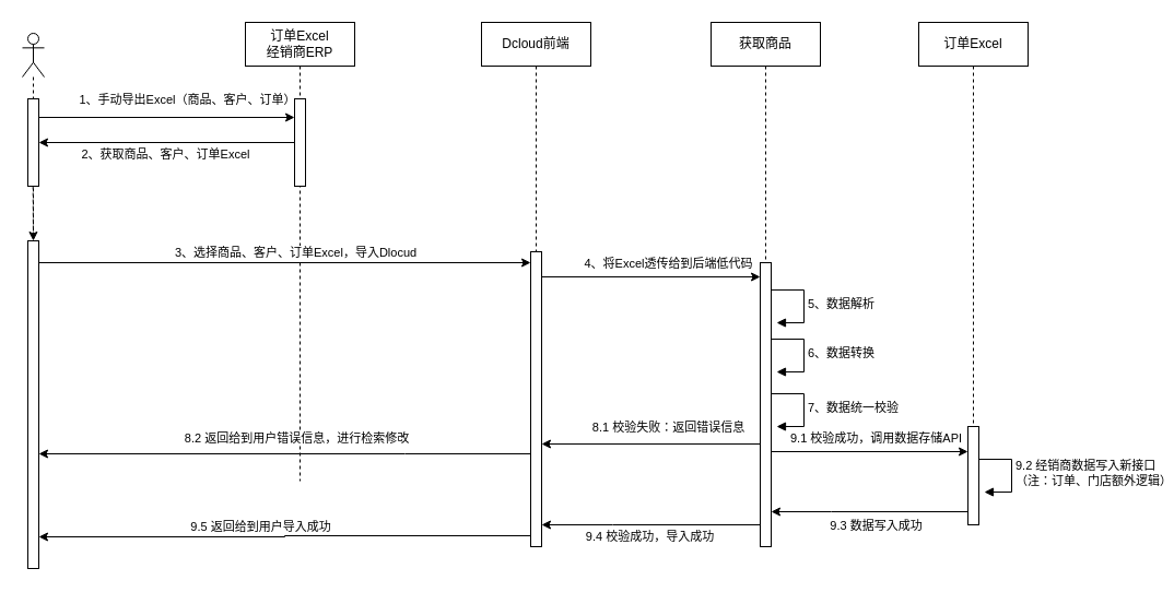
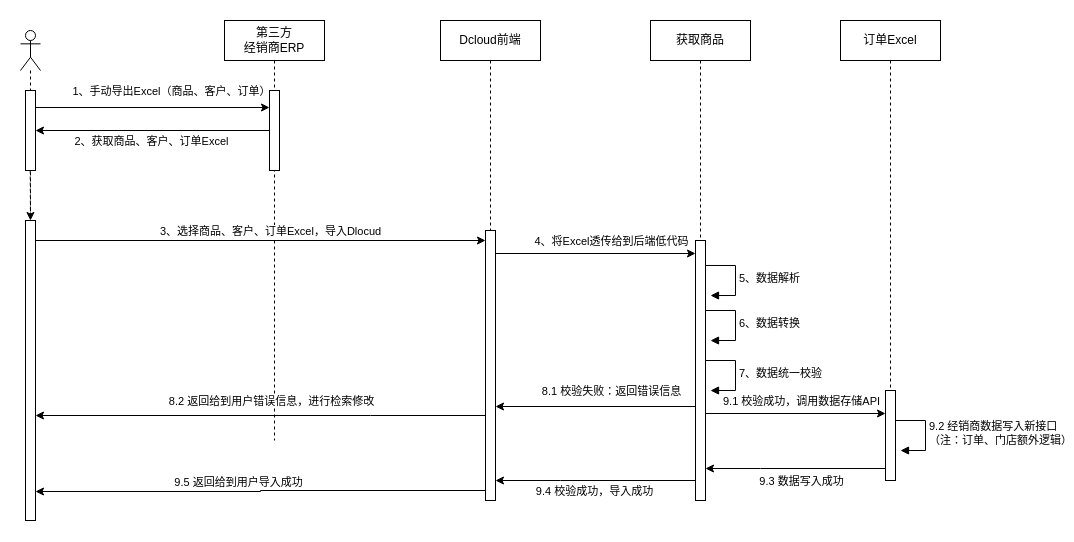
  <mxCell id="0" />
  <mxCell id="1" parent="0" />
  <mxCell id="2" value="" style="shape=umlLifeline;perimeter=lifelinePerimeter;whiteSpace=wrap;html=1;container=1;dropTarget=0;collapsible=0;recursiveResize=0;outlineConnect=0;portConstraint=eastwest;newEdgeStyle={&quot;curved&quot;:0,&quot;rounded&quot;:0};participant=umlActor;movable=0;resizable=0;rotatable=0;deletable=0;editable=0;locked=1;connectable=0;" vertex="1" parent="1"><mxGeometry x="20" y="30" width="20" height="400" as="geometry" /></mxCell>
- <mxCell id="3" value="订单Excel&lt;br&gt;经销商ERP" style="shape=umlLifeline;perimeter=lifelinePerimeter;whiteSpace=wrap;html=1;container=1;dropTarget=0;collapsible=0;recursiveResize=0;outlineConnect=0;portConstraint=eastwest;newEdgeStyle={&quot;curved&quot;:0,&quot;rounded&quot;:0};movable=0;resizable=0;rotatable=0;deletable=0;editable=0;locked=1;connectable=0;" vertex="1" parent="1"><mxGeometry x="224" y="20" width="100" height="420" as="geometry" /></mxCell>
+ <mxCell id="3" value="第三方&lt;br&gt;经销商ERP" style="shape=umlLifeline;perimeter=lifelinePerimeter;whiteSpace=wrap;html=1;container=1;dropTarget=0;collapsible=0;recursiveResize=0;outlineConnect=0;portConstraint=eastwest;newEdgeStyle={&quot;curved&quot;:0,&quot;rounded&quot;:0};movable=0;resizable=0;rotatable=0;deletable=0;editable=0;locked=1;connectable=0;" vertex="1" parent="1"><mxGeometry x="224" y="20" width="100" height="420" as="geometry" /></mxCell>
  <mxCell id="4" value="Dcloud前端" style="shape=umlLifeline;perimeter=lifelinePerimeter;whiteSpace=wrap;html=1;container=1;dropTarget=0;collapsible=0;recursiveResize=0;outlineConnect=0;portConstraint=eastwest;newEdgeStyle={&quot;curved&quot;:0,&quot;rounded&quot;:0};movable=0;resizable=0;rotatable=0;deletable=0;editable=0;locked=1;connectable=0;" vertex="1" parent="1"><mxGeometry x="440" y="20" width="100" height="420" as="geometry" /></mxCell>
  <mxCell id="5" value="获取商品" style="shape=umlLifeline;perimeter=lifelinePerimeter;whiteSpace=wrap;html=1;container=1;dropTarget=0;collapsible=0;recursiveResize=0;outlineConnect=0;portConstraint=eastwest;newEdgeStyle={&quot;curved&quot;:0,&quot;rounded&quot;:0};movable=0;resizable=0;rotatable=0;deletable=0;editable=0;locked=1;connectable=0;" vertex="1" parent="1"><mxGeometry x="650" y="20" width="100" height="420" as="geometry" /></mxCell>
  <mxCell id="6" value="订单Excel" style="shape=umlLifeline;perimeter=lifelinePerimeter;whiteSpace=wrap;html=1;container=1;dropTarget=0;collapsible=0;recursiveResize=0;outlineConnect=0;portConstraint=eastwest;newEdgeStyle={&quot;curved&quot;:0,&quot;rounded&quot;:0};movable=1;resizable=1;rotatable=1;deletable=1;editable=1;locked=0;connectable=1;" vertex="1" parent="1"><mxGeometry x="840" y="20" width="100" height="420" as="geometry" /></mxCell>
  <mxCell id="7" value="" style="edgeStyle=orthogonalEdgeStyle;rounded=0;orthogonalLoop=1;jettySize=auto;html=1;curved=0;" edge="1" parent="1"><mxGeometry relative="1" as="geometry"><mxPoint x="35" y="107" as="sourcePoint" /><mxPoint x="269" y="107" as="targetPoint" /></mxGeometry></mxCell>
  <mxCell id="8" value="1、手动导出Excel（商品、客户、订单）" style="edgeLabel;html=1;align=center;verticalAlign=middle;resizable=0;points=[];" vertex="1" connectable="0" parent="7"><mxGeometry x="-0.184" y="-2" relative="1" as="geometry"><mxPoint x="40" y="-19" as="offset" /></mxGeometry></mxCell>
  <mxCell id="9" value="" style="html=1;points=[[0,0,0,0,5],[0,1,0,0,-5],[1,0,0,0,5],[1,1,0,0,-5]];perimeter=orthogonalPerimeter;outlineConnect=0;targetShapes=umlLifeline;portConstraint=eastwest;newEdgeStyle={&quot;curved&quot;:0,&quot;rounded&quot;:0};" vertex="1" parent="1"><mxGeometry x="25" y="90" width="10" height="80" as="geometry" /></mxCell>
  <mxCell id="10" style="edgeStyle=orthogonalEdgeStyle;rounded=0;orthogonalLoop=1;jettySize=auto;html=1;curved=0;" edge="1" parent="1" source="12" target="9"><mxGeometry relative="1" as="geometry" /></mxCell>
  <mxCell id="11" value="2、获取商品、客户、订单Excel" style="edgeLabel;html=1;align=center;verticalAlign=middle;resizable=0;points=[];" vertex="1" connectable="0" parent="10"><mxGeometry x="0.388" y="-1" relative="1" as="geometry"><mxPoint x="43" y="11" as="offset" /></mxGeometry></mxCell>
  <mxCell id="12" value="" style="html=1;points=[[0,0,0,0,5],[0,1,0,0,-5],[1,0,0,0,5],[1,1,0,0,-5]];perimeter=orthogonalPerimeter;outlineConnect=0;targetShapes=umlLifeline;portConstraint=eastwest;newEdgeStyle={&quot;curved&quot;:0,&quot;rounded&quot;:0};" vertex="1" parent="1"><mxGeometry x="269" y="90" width="10" height="80" as="geometry" /></mxCell>
  <mxCell id="13" value="" style="edgeStyle=orthogonalEdgeStyle;rounded=0;orthogonalLoop=1;jettySize=auto;html=1;curved=0;" edge="1" parent="1"><mxGeometry relative="1" as="geometry"><mxPoint x="35" y="240" as="sourcePoint" /><mxPoint x="485" y="240" as="targetPoint" /></mxGeometry></mxCell>
  <mxCell id="14" value="3、选择商品、客户、订单Excel，导入Dlocud" style="edgeLabel;html=1;align=center;verticalAlign=middle;resizable=0;points=[];" vertex="1" connectable="0" parent="13"><mxGeometry x="-0.009" y="4" relative="1" as="geometry"><mxPoint x="11" y="-6" as="offset" /></mxGeometry></mxCell>
  <mxCell id="15" value="" style="edgeStyle=orthogonalEdgeStyle;rounded=0;orthogonalLoop=1;jettySize=auto;html=1;curved=0;" edge="1" parent="1"><mxGeometry relative="1" as="geometry"><mxPoint x="495" y="253" as="sourcePoint" /><mxPoint x="695" y="253" as="targetPoint" /></mxGeometry></mxCell>
  <mxCell id="16" value="4、将Excel透传给到后端低代码" style="edgeLabel;html=1;align=center;verticalAlign=middle;resizable=0;points=[];" vertex="1" connectable="0" parent="15"><mxGeometry x="-0.198" y="4" relative="1" as="geometry"><mxPoint x="35" y="-9" as="offset" /></mxGeometry></mxCell>
  <mxCell id="17" style="edgeStyle=orthogonalEdgeStyle;rounded=0;orthogonalLoop=1;jettySize=auto;html=1;curved=0;" edge="1" parent="1" target="30"><mxGeometry relative="1" as="geometry"><mxPoint x="40" y="489.9" as="targetPoint" /><mxPoint x="485" y="490" as="sourcePoint" /><Array as="points"><mxPoint x="260" y="491" /></Array></mxGeometry></mxCell>
  <mxCell id="18" value="9.5 返回给到用户导入成功" style="edgeLabel;html=1;align=center;verticalAlign=middle;resizable=0;points=[];" vertex="1" connectable="0" parent="17"><mxGeometry x="0.244" y="-1" relative="1" as="geometry"><mxPoint x="32" y="-9" as="offset" /></mxGeometry></mxCell>
  <mxCell id="19" value="" style="html=1;points=[[0,0,0,0,5],[0,1,0,0,-5],[1,0,0,0,5],[1,1,0,0,-5]];perimeter=orthogonalPerimeter;outlineConnect=0;targetShapes=umlLifeline;portConstraint=eastwest;newEdgeStyle={&quot;curved&quot;:0,&quot;rounded&quot;:0};" vertex="1" parent="1"><mxGeometry x="485" y="230" width="10" height="270" as="geometry" /></mxCell>
  <mxCell id="20" style="edgeStyle=orthogonalEdgeStyle;rounded=0;orthogonalLoop=1;jettySize=auto;html=1;curved=0;" edge="1" parent="1"><mxGeometry relative="1" as="geometry"><mxPoint x="695" y="406" as="sourcePoint" /><mxPoint x="495" y="406" as="targetPoint" /></mxGeometry></mxCell>
  <mxCell id="21" value="8.1 校验失败：返回错误信息" style="edgeLabel;html=1;align=center;verticalAlign=middle;resizable=0;points=[];" vertex="1" connectable="0" parent="20"><mxGeometry x="0.201" y="2" relative="1" as="geometry"><mxPoint x="35" y="-18" as="offset" /></mxGeometry></mxCell>
  <mxCell id="22" value="" style="edgeStyle=orthogonalEdgeStyle;rounded=0;orthogonalLoop=1;jettySize=auto;html=1;curved=0;" edge="1" parent="1"><mxGeometry relative="1" as="geometry"><mxPoint x="705" y="413" as="sourcePoint" /><mxPoint x="885" y="413" as="targetPoint" /></mxGeometry></mxCell>
  <mxCell id="23" value="9.1 校验成功，调用数据存储API" style="edgeLabel;html=1;align=center;verticalAlign=middle;resizable=0;points=[];" vertex="1" connectable="0" parent="22"><mxGeometry x="-0.291" y="-1" relative="1" as="geometry"><mxPoint x="31" y="-14" as="offset" /></mxGeometry></mxCell>
  <mxCell id="24" style="edgeStyle=orthogonalEdgeStyle;rounded=0;orthogonalLoop=1;jettySize=auto;html=1;curved=0;" edge="1" parent="1" source="26" target="19"><mxGeometry relative="1" as="geometry"><Array as="points"><mxPoint x="560" y="480" /><mxPoint x="560" y="480" /></Array></mxGeometry></mxCell>
  <mxCell id="25" value="9.4 校验成功，导入成功" style="edgeLabel;html=1;align=center;verticalAlign=middle;resizable=0;points=[];" vertex="1" connectable="0" parent="24"><mxGeometry x="0.025" y="-3" relative="1" as="geometry"><mxPoint y="13" as="offset" /></mxGeometry></mxCell>
  <mxCell id="26" value="" style="html=1;points=[[0,0,0,0,5],[0,1,0,0,-5],[1,0,0,0,5],[1,1,0,0,-5]];perimeter=orthogonalPerimeter;outlineConnect=0;targetShapes=umlLifeline;portConstraint=eastwest;newEdgeStyle={&quot;curved&quot;:0,&quot;rounded&quot;:0};" vertex="1" parent="1"><mxGeometry x="695" y="240" width="10" height="260" as="geometry" /></mxCell>
  <mxCell id="27" value="5、数据解析" style="html=1;align=left;spacingLeft=2;endArrow=block;rounded=0;edgeStyle=orthogonalEdgeStyle;curved=0;rounded=0;" edge="1" parent="1"><mxGeometry x="0.02" relative="1" as="geometry"><mxPoint x="705" y="264.98" as="sourcePoint" /><Array as="points"><mxPoint x="735" y="294.98" /></Array><mxPoint x="710" y="295.028" as="targetPoint" /><mxPoint as="offset" /></mxGeometry></mxCell>
  <mxCell id="28" value="6、数据转换" style="html=1;align=left;spacingLeft=2;endArrow=block;rounded=0;edgeStyle=orthogonalEdgeStyle;curved=0;rounded=0;" edge="1" parent="1"><mxGeometry x="0.008" relative="1" as="geometry"><mxPoint x="705" y="310" as="sourcePoint" /><Array as="points"><mxPoint x="735" y="340" /></Array><mxPoint x="710" y="340.048" as="targetPoint" /><mxPoint as="offset" /></mxGeometry></mxCell>
  <mxCell id="29" value="7、数据统一校验" style="html=1;align=left;spacingLeft=2;endArrow=block;rounded=0;edgeStyle=orthogonalEdgeStyle;curved=0;rounded=0;" edge="1" parent="1"><mxGeometry x="0.008" relative="1" as="geometry"><mxPoint x="705" y="360" as="sourcePoint" /><Array as="points"><mxPoint x="735" y="390" /></Array><mxPoint x="710" y="390.048" as="targetPoint" /><mxPoint as="offset" /></mxGeometry></mxCell>
  <mxCell id="30" value="" style="html=1;points=[[0,0,0,0,5],[0,1,0,0,-5],[1,0,0,0,5],[1,1,0,0,-5]];perimeter=orthogonalPerimeter;outlineConnect=0;targetShapes=umlLifeline;portConstraint=eastwest;newEdgeStyle={&quot;curved&quot;:0,&quot;rounded&quot;:0};" vertex="1" parent="1"><mxGeometry x="25" y="220" width="10" height="300" as="geometry" /></mxCell>
  <mxCell id="31" style="edgeStyle=orthogonalEdgeStyle;rounded=0;orthogonalLoop=1;jettySize=auto;html=1;curved=0;" edge="1" parent="1" source="19"><mxGeometry relative="1" as="geometry"><mxPoint x="35" y="415" as="targetPoint" /><Array as="points"><mxPoint x="370" y="415" /><mxPoint x="370" y="415" /></Array></mxGeometry></mxCell>
  <mxCell id="32" value="8.2 返回给到用户错误信息，进行检索修改" style="edgeLabel;html=1;align=center;verticalAlign=middle;resizable=0;points=[];" vertex="1" connectable="0" parent="31"><mxGeometry x="0.144" y="-3" relative="1" as="geometry"><mxPoint x="42" y="-12" as="offset" /></mxGeometry></mxCell>
  <mxCell id="33" style="edgeStyle=orthogonalEdgeStyle;rounded=0;orthogonalLoop=1;jettySize=auto;html=1;curved=0;" edge="1" parent="1"><mxGeometry relative="1" as="geometry"><mxPoint x="705" y="468" as="targetPoint" /><mxPoint x="885" y="468" as="sourcePoint" /><Array as="points"><mxPoint x="760" y="468" /><mxPoint x="760" y="468" /></Array></mxGeometry></mxCell>
  <mxCell id="34" value="9.3 数据写入成功" style="edgeLabel;html=1;align=center;verticalAlign=middle;resizable=0;points=[];" vertex="1" connectable="0" parent="33"><mxGeometry x="0.213" y="3" relative="1" as="geometry"><mxPoint x="24" y="9" as="offset" /></mxGeometry></mxCell>
  <mxCell id="35" value="" style="html=1;points=[[0,0,0,0,5],[0,1,0,0,-5],[1,0,0,0,5],[1,1,0,0,-5]];perimeter=orthogonalPerimeter;outlineConnect=0;targetShapes=umlLifeline;portConstraint=eastwest;newEdgeStyle={&quot;curved&quot;:0,&quot;rounded&quot;:0};" vertex="1" parent="1"><mxGeometry x="885" y="390" width="10" height="90" as="geometry" /></mxCell>
  <mxCell id="36" value="9.2 经销商数据写入新接口&lt;br&gt;（注：订单、门店额外逻辑）" style="html=1;align=left;spacingLeft=2;endArrow=block;rounded=0;edgeStyle=orthogonalEdgeStyle;curved=0;rounded=0;" edge="1" parent="1"><mxGeometry relative="1" as="geometry"><mxPoint x="895" y="420" as="sourcePoint" /><Array as="points"><mxPoint x="925" y="450" /></Array><mxPoint x="900" y="450.048" as="targetPoint" /></mxGeometry></mxCell>
  <mxCell id="37" value="" style="endArrow=classic;html=1;rounded=0;dashed=1;" edge="1" parent="1"><mxGeometry width="50" height="50" relative="1" as="geometry"><mxPoint x="29.71" y="170" as="sourcePoint" /><mxPoint x="30" y="220" as="targetPoint" /></mxGeometry></mxCell>
